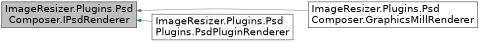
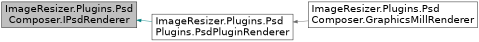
  digraph {
    rankdir=LR
    node [color=black fillcolor=white fontname=Helvetica fontsize=24 shape=record style=filled]
    edge [dir=back fontname=Helvetica fontsize=24 labelfontname=Helvetica labelfontsize=24 style=solid]
    n1 [fillcolor=grey75 fontcolor=black height=0.2 label="ImageResizer.Plugins.Psd\lComposer.IPsdRenderer" width=0.4]
    n2 [height=0.2 label="ImageResizer.Plugins.Psd\lComposer.GraphicsMillRenderer" width=0.4]
    n3 [height=0.2 label="ImageResizer.Plugins.Psd\lPlugins.PsdPluginRenderer" width=0.4]
-   n1 -> n2 [color=gray40]
+   n3 -> n2 [color=gray40]
    n1 -> n3 [color=teal]
  }
